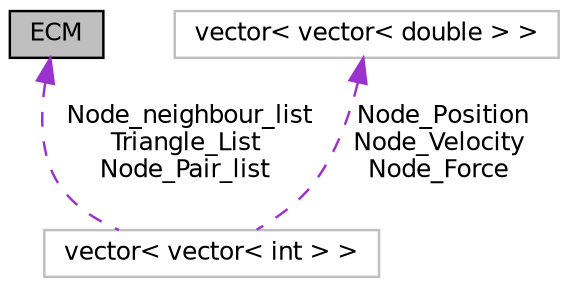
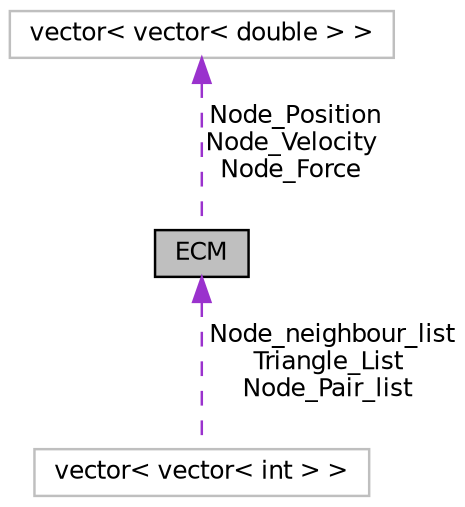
  digraph {
    node [color=grey75 fillcolor=white fontname=Helvetica fontsize=10 shape=record style=filled]
    edge [color=darkorchid3 dir=back fontname=Helvetica fontsize=10 labelfontname=Helvetica labelfontsize=10 style=dashed]
    n1 [color=black fillcolor=grey75 fontcolor=black height=0.2 label=ECM width=0.4]
    n2 [height=0.2 label="vector\< vector\< int \> \>" width=0.4]
    n3 [height=0.2 label="vector\< vector\< double \> \>" width=0.4]
    n1 -> n2 [label=" Node_neighbour_list\nTriangle_List\nNode_Pair_list"]
-   n3 -> n2 [label=" Node_Position\nNode_Velocity\nNode_Force"]
+   n3 -> n1 [label=" Node_Position\nNode_Velocity\nNode_Force"]
  }
